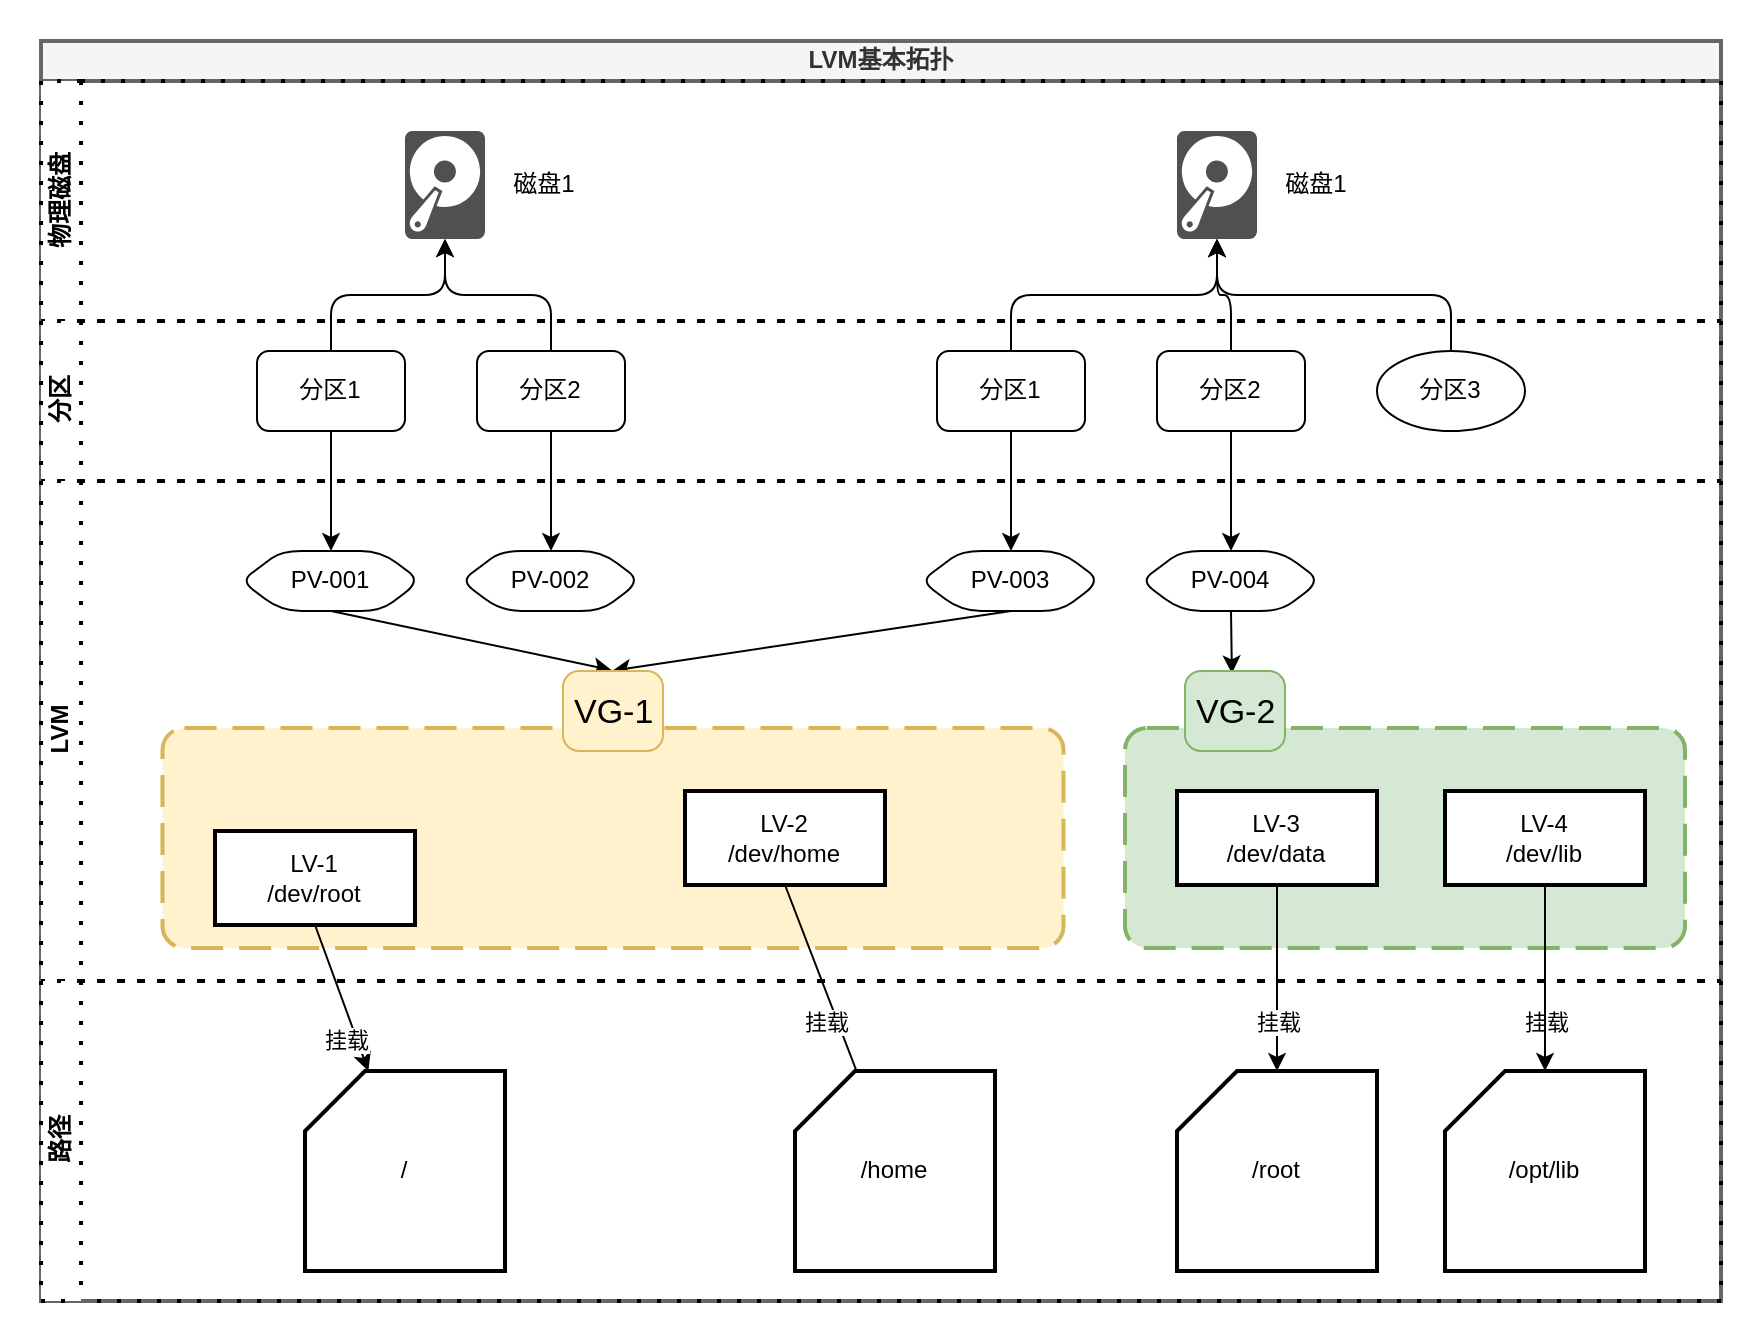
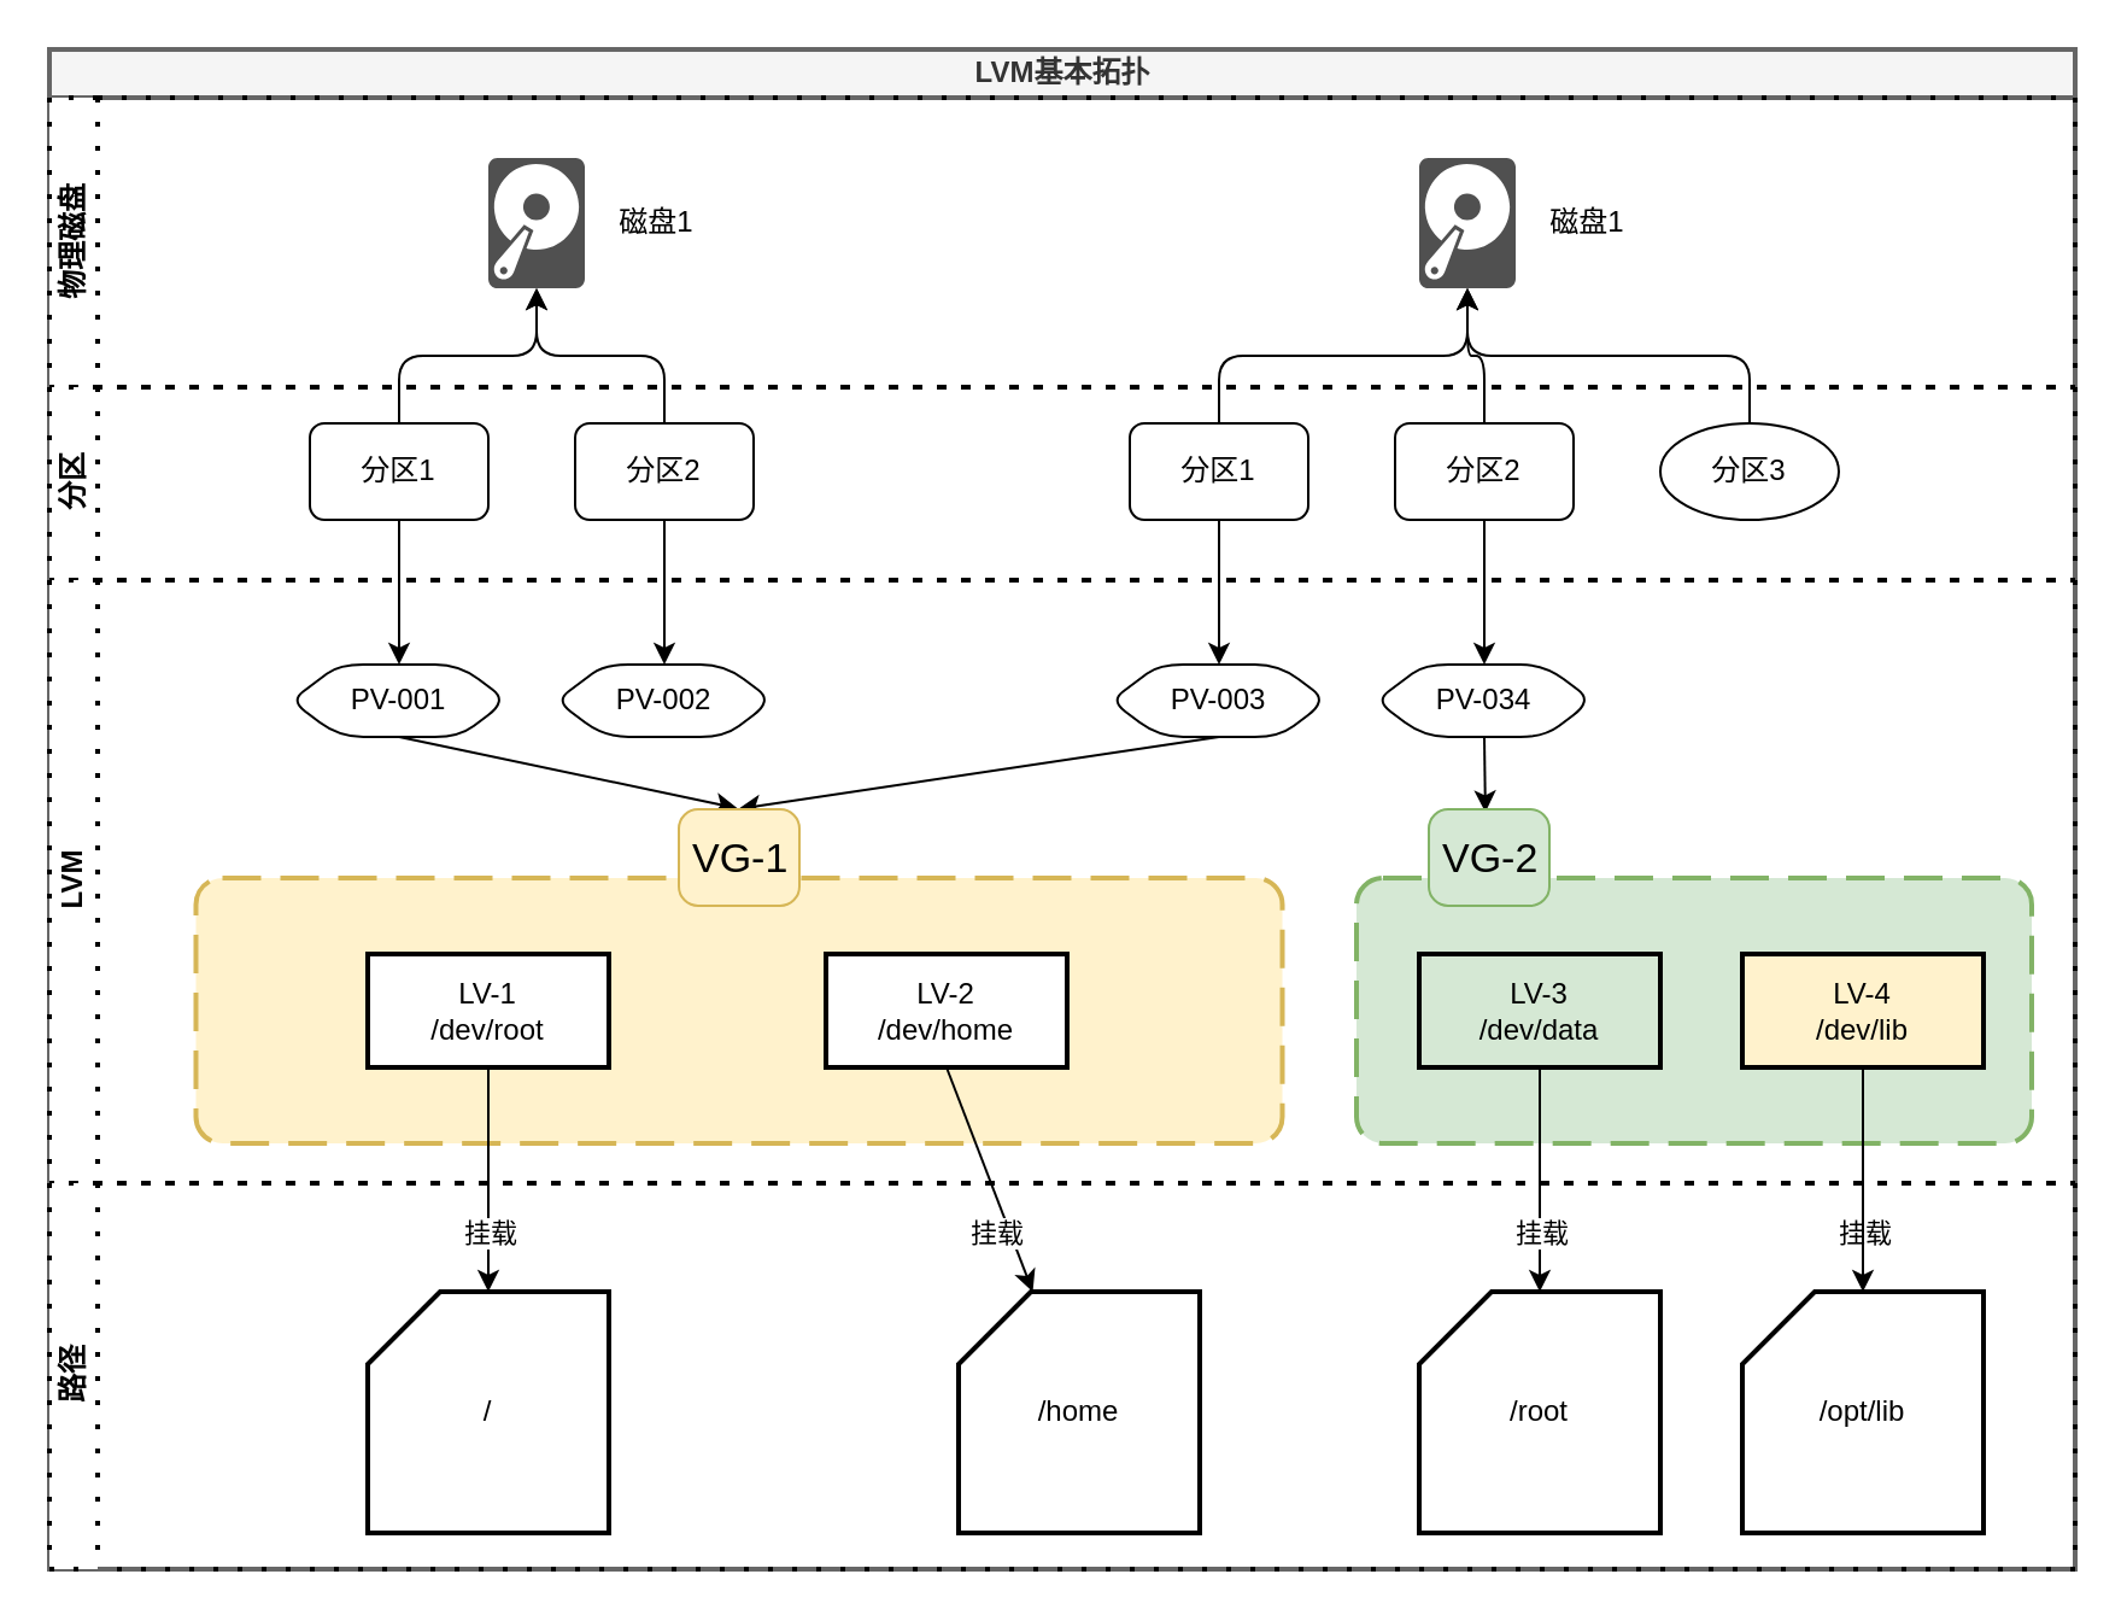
  <mxCell id="0" />
  <mxCell id="1" parent="0" />
  <mxCell id="2" value="&lt;span style=&quot;&quot;&gt;LVM基本拓扑&lt;/span&gt;" style="swimlane;childLayout=stackLayout;resizeParent=1;resizeParentMax=0;horizontal=1;startSize=20;horizontalStack=0;html=1;shadow=0;sketch=0;strokeWidth=2;fillColor=#f5f5f5;fontColor=#333333;strokeColor=#666666;" vertex="1" parent="1"><mxGeometry x="20" y="20" width="840" height="630" as="geometry" /></mxCell>
  <mxCell id="3" value="物理磁盘" style="swimlane;startSize=20;horizontal=0;html=1;whiteSpace=wrap;shadow=0;sketch=0;strokeWidth=2;dashed=1;dashPattern=1 4;" vertex="1" parent="2"><mxGeometry y="20" width="840" height="120" as="geometry" /></mxCell>
  <mxCell id="4" value="分区" style="swimlane;startSize=20;horizontal=0;html=1;shadow=0;sketch=0;strokeWidth=2;dashed=1;dashPattern=1 4;" vertex="1" parent="2"><mxGeometry y="140" width="840" height="80" as="geometry" /></mxCell>
  <mxCell id="5" value="LVM" style="swimlane;startSize=20;horizontal=0;html=1;shadow=0;sketch=0;strokeWidth=2;dashed=1;dashPattern=1 4;" vertex="1" parent="2"><mxGeometry y="220" width="840" height="250" as="geometry" /></mxCell>
  <mxCell id="6" value="" style="group" vertex="1" connectable="0" parent="5"><mxGeometry x="108" y="-175" width="204" height="150" as="geometry" /></mxCell>
  <mxCell id="7" value="" style="group" vertex="1" connectable="0" parent="6"><mxGeometry x="74" width="100" height="54" as="geometry" /></mxCell>
  <mxCell id="8" value="" style="sketch=0;pointerEvents=1;shadow=0;dashed=0;html=1;strokeColor=none;fillColor=#505050;labelPosition=center;verticalLabelPosition=bottom;verticalAlign=top;outlineConnect=0;align=center;shape=mxgraph.office.devices.hard_disk;" vertex="1" parent="7"><mxGeometry width="40" height="54" as="geometry" /></mxCell>
  <mxCell id="9" value="磁盘1" style="text;html=1;strokeColor=none;fillColor=none;align=center;verticalAlign=middle;whiteSpace=wrap;rounded=0;" vertex="1" parent="7"><mxGeometry x="40" y="12" width="60" height="30" as="geometry" /></mxCell>
  <mxCell id="10" style="edgeStyle=orthogonalEdgeStyle;html=1;exitX=0.5;exitY=0;exitDx=0;exitDy=0;" edge="1" parent="6" source="11" target="8"><mxGeometry relative="1" as="geometry" /></mxCell>
  <mxCell id="11" value="分区1" style="rounded=1;whiteSpace=wrap;html=1;" vertex="1" parent="6"><mxGeometry y="110" width="74" height="40" as="geometry" /></mxCell>
  <mxCell id="12" style="edgeStyle=orthogonalEdgeStyle;html=1;exitX=0.5;exitY=0;exitDx=0;exitDy=0;" edge="1" parent="6" source="13" target="8"><mxGeometry relative="1" as="geometry" /></mxCell>
  <mxCell id="13" value="分区2" style="rounded=1;whiteSpace=wrap;html=1;" vertex="1" parent="6"><mxGeometry x="110" y="110" width="74" height="40" as="geometry" /></mxCell>
  <mxCell id="14" value="分区3" style="ellipse;whiteSpace=wrap;html=1;" vertex="1" parent="5"><mxGeometry x="668" y="-65" width="74" height="40" as="geometry" /></mxCell>
  <mxCell id="15" value="" style="group" vertex="1" connectable="0" parent="5"><mxGeometry x="568" y="-175" width="100" height="54" as="geometry" /></mxCell>
  <mxCell id="16" value="" style="sketch=0;pointerEvents=1;shadow=0;dashed=0;html=1;strokeColor=none;fillColor=#505050;labelPosition=center;verticalLabelPosition=bottom;verticalAlign=top;outlineConnect=0;align=center;shape=mxgraph.office.devices.hard_disk;" vertex="1" parent="15"><mxGeometry width="40" height="54" as="geometry" /></mxCell>
  <mxCell id="17" value="磁盘1" style="text;html=1;strokeColor=none;fillColor=none;align=center;verticalAlign=middle;whiteSpace=wrap;rounded=0;" vertex="1" parent="15"><mxGeometry x="40" y="12" width="60" height="30" as="geometry" /></mxCell>
  <mxCell id="18" style="edgeStyle=orthogonalEdgeStyle;html=1;exitX=0.5;exitY=0;exitDx=0;exitDy=0;" edge="1" parent="5" source="14" target="16"><mxGeometry relative="1" as="geometry" /></mxCell>
  <mxCell id="19" style="edgeStyle=orthogonalEdgeStyle;html=1;exitX=0.5;exitY=0;exitDx=0;exitDy=0;" edge="1" parent="5" source="20" target="16"><mxGeometry relative="1" as="geometry" /></mxCell>
  <mxCell id="20" value="分区1" style="rounded=1;whiteSpace=wrap;html=1;" vertex="1" parent="5"><mxGeometry x="448" y="-65" width="74" height="40" as="geometry" /></mxCell>
  <mxCell id="21" style="edgeStyle=orthogonalEdgeStyle;html=1;exitX=0.5;exitY=0;exitDx=0;exitDy=0;" edge="1" parent="5" source="22" target="16"><mxGeometry relative="1" as="geometry" /></mxCell>
  <mxCell id="22" value="分区2" style="rounded=1;whiteSpace=wrap;html=1;" vertex="1" parent="5"><mxGeometry x="558" y="-65" width="74" height="40" as="geometry" /></mxCell>
  <mxCell id="23" style="edgeStyle=none;html=1;exitX=0.5;exitY=1;exitDx=0;exitDy=0;entryX=0.484;entryY=-0.011;entryDx=0;entryDy=0;entryPerimeter=0;" edge="1" parent="5" source="24" target="34"><mxGeometry relative="1" as="geometry" /></mxCell>
  <mxCell id="24" value="PV-001" style="shape=hexagon;perimeter=hexagonPerimeter2;whiteSpace=wrap;html=1;fixedSize=1;rounded=1;" vertex="1" parent="5"><mxGeometry x="100.13" y="35" width="89.75" height="30" as="geometry" /></mxCell>
  <mxCell id="25" value="" style="edgeStyle=orthogonalEdgeStyle;html=1;" edge="1" parent="5" source="11" target="24"><mxGeometry relative="1" as="geometry" /></mxCell>
  <mxCell id="26" style="edgeStyle=none;html=1;exitX=0.5;exitY=1;exitDx=0;exitDy=0;entryX=0.469;entryY=0.031;entryDx=0;entryDy=0;entryPerimeter=0;" edge="1" parent="5" source="27" target="41"><mxGeometry relative="1" as="geometry" /></mxCell>
- <mxCell id="27" value="PV-004" style="shape=hexagon;perimeter=hexagonPerimeter2;whiteSpace=wrap;html=1;fixedSize=1;rounded=1;" vertex="1" parent="5"><mxGeometry x="550.13" y="35" width="89.75" height="30" as="geometry" /></mxCell>
+ <mxCell id="27" value="PV-034" style="shape=hexagon;perimeter=hexagonPerimeter2;whiteSpace=wrap;html=1;fixedSize=1;rounded=1;" vertex="1" parent="5"><mxGeometry x="550.13" y="35" width="89.75" height="30" as="geometry" /></mxCell>
  <mxCell id="28" value="" style="edgeStyle=orthogonalEdgeStyle;html=1;" edge="1" parent="5" source="22" target="27"><mxGeometry relative="1" as="geometry" /></mxCell>
  <mxCell id="29" style="edgeStyle=none;html=1;exitX=0.5;exitY=1;exitDx=0;exitDy=0;entryX=0.498;entryY=-0.006;entryDx=0;entryDy=0;entryPerimeter=0;" edge="1" parent="5" source="30" target="34"><mxGeometry relative="1" as="geometry" /></mxCell>
  <mxCell id="30" value="PV-003" style="shape=hexagon;perimeter=hexagonPerimeter2;whiteSpace=wrap;html=1;fixedSize=1;rounded=1;" vertex="1" parent="5"><mxGeometry x="440.13" y="35" width="89.75" height="30" as="geometry" /></mxCell>
  <mxCell id="31" value="PV-002" style="shape=hexagon;perimeter=hexagonPerimeter2;whiteSpace=wrap;html=1;fixedSize=1;rounded=1;" vertex="1" parent="5"><mxGeometry x="210.13" y="35" width="89.75" height="30" as="geometry" /></mxCell>
  <mxCell id="32" style="edgeStyle=orthogonalEdgeStyle;html=1;exitX=0.5;exitY=1;exitDx=0;exitDy=0;" edge="1" parent="5" source="13" target="31"><mxGeometry relative="1" as="geometry" /></mxCell>
  <mxCell id="33" value="" style="rounded=1;arcSize=10;dashed=1;strokeColor=#d6b656;fillColor=#fff2cc;dashPattern=8 4;strokeWidth=2;shadow=0;sketch=0;" vertex="1" parent="5"><mxGeometry x="60.75" y="123.5" width="450.5" height="110" as="geometry" /></mxCell>
  <mxCell id="34" value="VG-1" style="shape=rect;strokeColor=#d6b656;fillColor=#fff2cc;strokeWidth=1;dashed=0;rounded=1;arcSize=20;fontSize=17;spacing=2;spacingTop=-2;align=left;autosize=1;spacingLeft=4;resizeWidth=0;resizeHeight=0;perimeter=none;" vertex="1" parent="5"><mxGeometry x="261" y="95" width="50" height="40" as="geometry" /></mxCell>
- <mxCell id="35" value="LV-1&lt;br&gt;/dev/root" style="rounded=0;whiteSpace=wrap;html=1;shadow=0;sketch=0;strokeWidth=2;" vertex="1" parent="5"><mxGeometry x="87" y="175" width="100" height="47" as="geometry" /></mxCell>
+ <mxCell id="35" value="LV-1&lt;br&gt;/dev/root" style="rounded=0;whiteSpace=wrap;html=1;shadow=0;sketch=0;strokeWidth=2;" vertex="1" parent="5"><mxGeometry x="132" y="155" width="100" height="47" as="geometry" /></mxCell>
  <mxCell id="36" style="edgeStyle=orthogonalEdgeStyle;html=1;exitX=0.5;exitY=1;exitDx=0;exitDy=0;" edge="1" parent="5" source="20" target="30"><mxGeometry relative="1" as="geometry" /></mxCell>
  <mxCell id="37" value="LV-2&lt;br&gt;/dev/home" style="rounded=0;whiteSpace=wrap;html=1;shadow=0;sketch=0;strokeWidth=2;" vertex="1" parent="5"><mxGeometry x="322" y="155" width="100" height="47" as="geometry" /></mxCell>
  <mxCell id="38" value="" style="rounded=1;arcSize=10;dashed=1;strokeColor=#82b366;fillColor=#d5e8d4;dashPattern=8 4;strokeWidth=2;shadow=0;sketch=0;" vertex="1" parent="5"><mxGeometry x="542" y="123.5" width="280" height="110" as="geometry" /></mxCell>
- <mxCell id="39" value="LV-3&lt;br&gt;/dev/data" style="rounded=0;whiteSpace=wrap;html=1;shadow=0;sketch=0;strokeWidth=2;" vertex="1" parent="5"><mxGeometry x="568" y="155" width="100" height="47" as="geometry" /></mxCell>
- <mxCell id="40" value="LV-4&lt;br&gt;/dev/lib" style="rounded=0;whiteSpace=wrap;html=1;shadow=0;sketch=0;strokeWidth=2;" vertex="1" parent="5"><mxGeometry x="702" y="155" width="100" height="47" as="geometry" /></mxCell>
+ <mxCell id="39" value="LV-3&lt;br&gt;/dev/data" style="rounded=0;whiteSpace=wrap;html=1;shadow=0;sketch=0;strokeWidth=2;fillColor=#d5e8d4;" vertex="1" parent="5"><mxGeometry x="568" y="155" width="100" height="47" as="geometry" /></mxCell>
+ <mxCell id="40" value="LV-4&lt;br&gt;/dev/lib" style="rounded=0;whiteSpace=wrap;html=1;shadow=0;sketch=0;strokeWidth=2;fillColor=#fff2cc;" vertex="1" parent="5"><mxGeometry x="702" y="155" width="100" height="47" as="geometry" /></mxCell>
  <mxCell id="41" value="VG-2" style="shape=rect;strokeColor=#82b366;fillColor=#d5e8d4;strokeWidth=1;dashed=0;rounded=1;arcSize=20;fontSize=17;spacing=2;spacingTop=-2;align=left;autosize=1;spacingLeft=4;resizeWidth=0;resizeHeight=0;perimeter=none;" vertex="1" parent="5"><mxGeometry x="572" y="95" width="50" height="40" as="geometry" /></mxCell>
  <mxCell id="42" value="路径" style="swimlane;startSize=20;horizontal=0;html=1;shadow=0;sketch=0;strokeWidth=2;dashed=1;dashPattern=1 4;" vertex="1" parent="2"><mxGeometry y="470" width="840" height="160" as="geometry" /></mxCell>
  <mxCell id="43" value="/" style="shape=card;whiteSpace=wrap;html=1;shadow=0;sketch=0;strokeWidth=2;" vertex="1" parent="42"><mxGeometry x="132" y="45" width="100" height="100" as="geometry" /></mxCell>
  <mxCell id="44" value="/home" style="shape=card;whiteSpace=wrap;html=1;shadow=0;sketch=0;strokeWidth=2;" vertex="1" parent="42"><mxGeometry x="377" y="45" width="100" height="100" as="geometry" /></mxCell>
  <mxCell id="45" value="/root" style="shape=card;whiteSpace=wrap;html=1;shadow=0;sketch=0;strokeWidth=2;" vertex="1" parent="42"><mxGeometry x="568" y="45" width="100" height="100" as="geometry" /></mxCell>
  <mxCell id="46" value="/opt/lib" style="shape=card;whiteSpace=wrap;html=1;shadow=0;sketch=0;strokeWidth=2;" vertex="1" parent="42"><mxGeometry x="702" y="45" width="100" height="100" as="geometry" /></mxCell>
  <mxCell id="47" value="挂载" style="edgeLabel;html=1;align=center;verticalAlign=middle;resizable=0;points=[];" vertex="1" connectable="0" parent="42"><mxGeometry x="752.0" y="20.003" as="geometry" /></mxCell>
  <mxCell id="48" style="edgeStyle=none;html=1;exitX=0.5;exitY=1;exitDx=0;exitDy=0;" edge="1" parent="2" source="35" target="43"><mxGeometry relative="1" as="geometry" /></mxCell>
  <mxCell id="49" value="挂载" style="edgeLabel;html=1;align=center;verticalAlign=middle;resizable=0;points=[];" vertex="1" connectable="0" parent="48"><mxGeometry x="0.129" relative="1" as="geometry"><mxPoint y="16" as="offset" /></mxGeometry></mxCell>
- <mxCell id="50" style="edgeStyle=none;html=1;exitX=0.5;exitY=1;exitDx=0;exitDy=0;endArrow=none;" edge="1" parent="2" source="37" target="44"><mxGeometry relative="1" as="geometry" /></mxCell>
+ <mxCell id="50" style="edgeStyle=none;html=1;exitX=0.5;exitY=1;exitDx=0;exitDy=0;" edge="1" parent="2" source="37" target="44"><mxGeometry relative="1" as="geometry" /></mxCell>
  <mxCell id="51" value="挂载" style="edgeLabel;html=1;align=center;verticalAlign=middle;resizable=0;points=[];" vertex="1" connectable="0" parent="50"><mxGeometry x="0.14" relative="1" as="geometry"><mxPoint y="15" as="offset" /></mxGeometry></mxCell>
  <mxCell id="52" style="edgeStyle=none;html=1;exitX=0.5;exitY=1;exitDx=0;exitDy=0;" edge="1" parent="2" source="39" target="45"><mxGeometry relative="1" as="geometry" /></mxCell>
  <mxCell id="53" value="挂载" style="edgeLabel;html=1;align=center;verticalAlign=middle;resizable=0;points=[];" vertex="1" connectable="0" parent="52"><mxGeometry x="0.23" y="-1" relative="1" as="geometry"><mxPoint x="1" y="11" as="offset" /></mxGeometry></mxCell>
  <mxCell id="54" style="edgeStyle=none;html=1;exitX=0.5;exitY=1;exitDx=0;exitDy=0;" edge="1" parent="2" source="40" target="46"><mxGeometry relative="1" as="geometry" /></mxCell>
